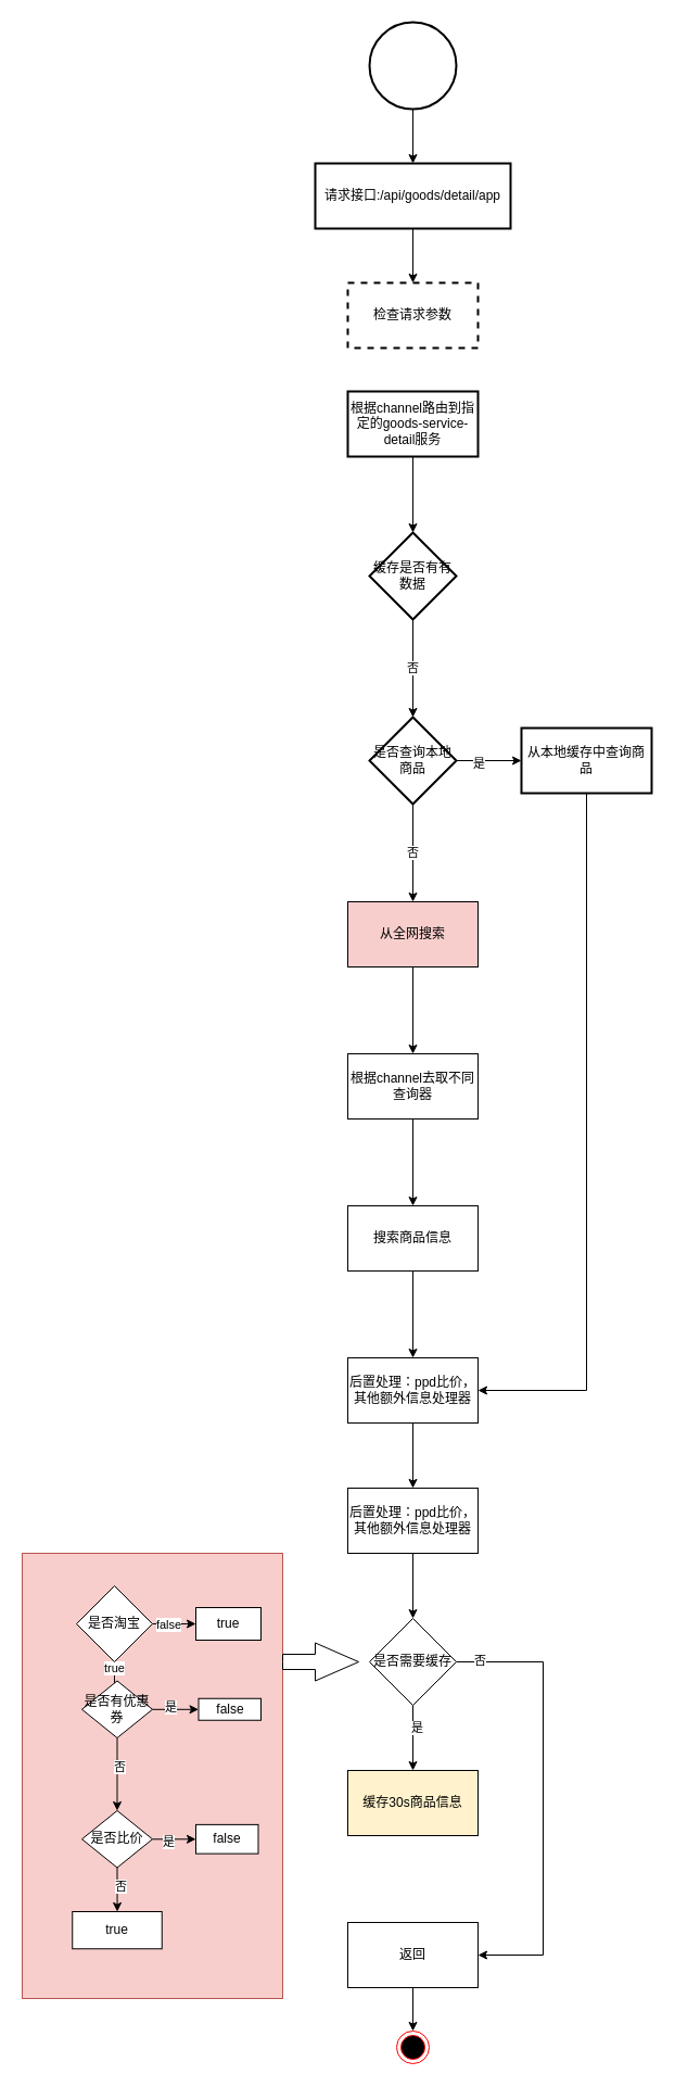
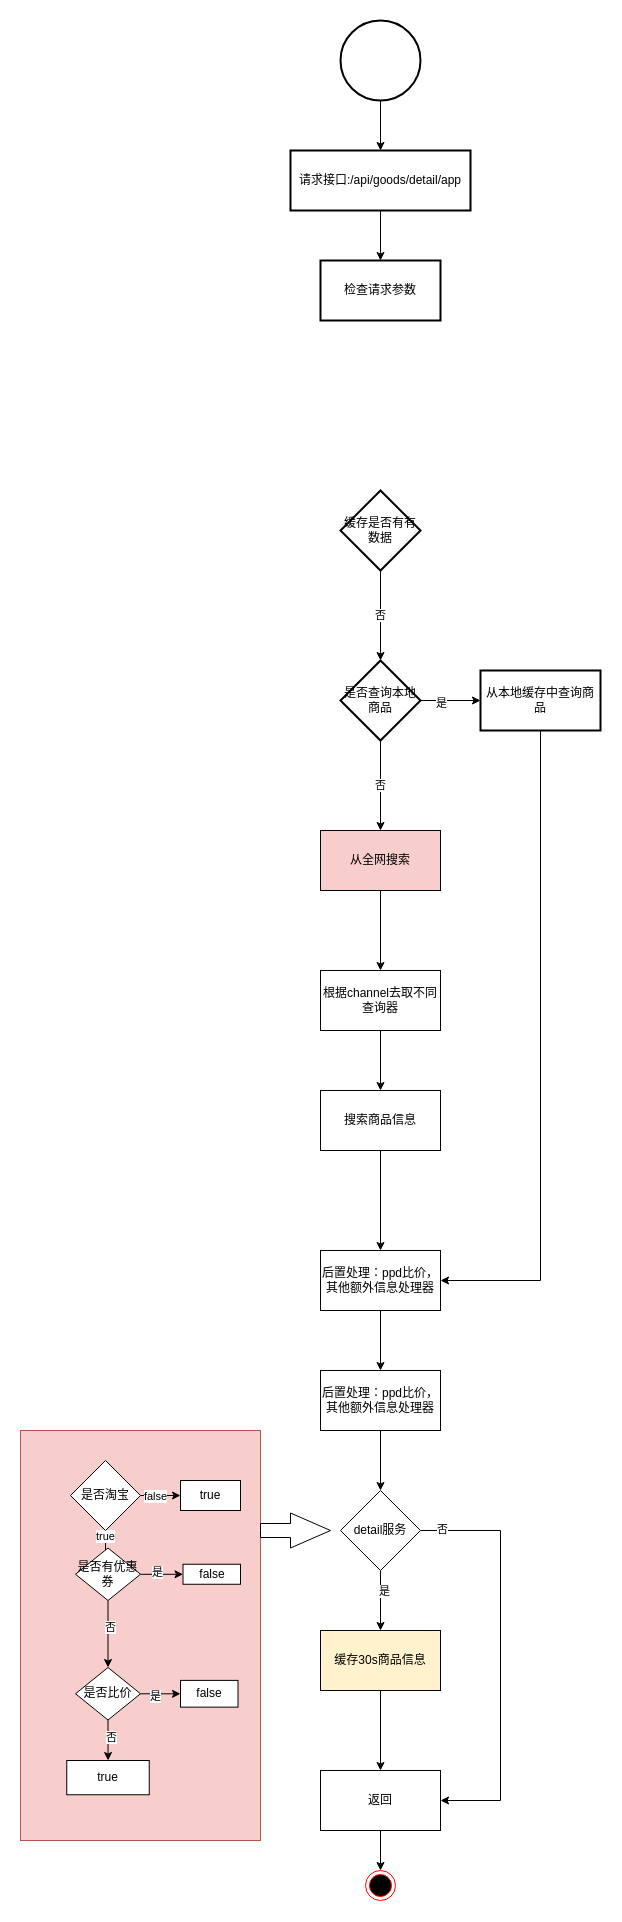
  <mxCell id="0" />
  <mxCell id="1" parent="0" />
  <mxCell id="2" value="" style="edgeStyle=orthogonalEdgeStyle;rounded=0;orthogonalLoop=1;jettySize=auto;html=1;" edge="1" parent="1" source="3" target="5"><mxGeometry relative="1" as="geometry" /></mxCell>
  <mxCell id="3" value="" style="strokeWidth=2;html=1;shape=mxgraph.flowchart.start_2;whiteSpace=wrap;" vertex="1" parent="1"><mxGeometry x="340" y="20" width="80" height="80" as="geometry" /></mxCell>
  <mxCell id="4" value="" style="edgeStyle=orthogonalEdgeStyle;rounded=0;orthogonalLoop=1;jettySize=auto;html=1;" edge="1" parent="1" source="5" target="6"><mxGeometry relative="1" as="geometry" /></mxCell>
  <mxCell id="5" value="请求接口:/api/goods/detail/app" style="whiteSpace=wrap;html=1;strokeWidth=2;" vertex="1" parent="1"><mxGeometry x="290" y="150" width="180" height="60" as="geometry" /></mxCell>
- <mxCell id="6" value="检查请求参数" style="whiteSpace=wrap;html=1;strokeWidth=2;dashed=1;" vertex="1" parent="1"><mxGeometry x="320" y="260" width="120" height="60" as="geometry" /></mxCell>
- <mxCell id="7" value="" style="edgeStyle=orthogonalEdgeStyle;rounded=0;orthogonalLoop=1;jettySize=auto;html=1;" edge="1" parent="1" source="8" target="10"><mxGeometry relative="1" as="geometry" /></mxCell>
- <mxCell id="8" value="根据channel路由到指定的goods-service-detail服务" style="whiteSpace=wrap;html=1;strokeWidth=2;" vertex="1" parent="1"><mxGeometry x="320" y="360" width="120" height="60" as="geometry" /></mxCell>
+ <mxCell id="6" value="检查请求参数" style="whiteSpace=wrap;html=1;strokeWidth=2;" vertex="1" parent="1"><mxGeometry x="320" y="260" width="120" height="60" as="geometry" /></mxCell>
  <mxCell id="9" value="否" style="edgeStyle=orthogonalEdgeStyle;rounded=0;orthogonalLoop=1;jettySize=auto;html=1;" edge="1" parent="1" source="10"><mxGeometry relative="1" as="geometry"><mxPoint x="380" y="660" as="targetPoint" /></mxGeometry></mxCell>
  <mxCell id="10" value="缓存是否有有数据" style="rhombus;whiteSpace=wrap;html=1;strokeWidth=2;" vertex="1" parent="1"><mxGeometry x="340" y="490" width="80" height="80" as="geometry" /></mxCell>
  <mxCell id="11" value="否" style="edgeStyle=orthogonalEdgeStyle;rounded=0;orthogonalLoop=1;jettySize=auto;html=1;" edge="1" parent="1" source="14"><mxGeometry relative="1" as="geometry"><mxPoint x="380" y="830" as="targetPoint" /></mxGeometry></mxCell>
  <mxCell id="12" value="" style="edgeStyle=orthogonalEdgeStyle;rounded=0;orthogonalLoop=1;jettySize=auto;html=1;" edge="1" parent="1" source="14" target="16"><mxGeometry relative="1" as="geometry" /></mxCell>
  <mxCell id="13" value="是" style="edgeLabel;html=1;align=center;verticalAlign=middle;resizable=0;points=[];" vertex="1" connectable="0" parent="12"><mxGeometry x="-0.333" y="-2" relative="1" as="geometry"><mxPoint as="offset" /></mxGeometry></mxCell>
  <mxCell id="14" value="是否查询本地商品" style="rhombus;whiteSpace=wrap;html=1;strokeWidth=2;" vertex="1" parent="1"><mxGeometry x="340" y="660" width="80" height="80" as="geometry" /></mxCell>
  <mxCell id="15" style="edgeStyle=orthogonalEdgeStyle;rounded=0;orthogonalLoop=1;jettySize=auto;html=1;exitX=0.5;exitY=1;exitDx=0;exitDy=0;entryX=1;entryY=0.5;entryDx=0;entryDy=0;" edge="1" parent="1" source="16" target="24"><mxGeometry relative="1" as="geometry" /></mxCell>
  <mxCell id="16" value="从本地缓存中查询商品" style="whiteSpace=wrap;html=1;strokeWidth=2;" vertex="1" parent="1"><mxGeometry x="480" y="670" width="120" height="60" as="geometry" /></mxCell>
  <mxCell id="17" value="" style="edgeStyle=orthogonalEdgeStyle;rounded=0;orthogonalLoop=1;jettySize=auto;html=1;" edge="1" parent="1" source="18" target="20"><mxGeometry relative="1" as="geometry" /></mxCell>
  <mxCell id="18" value="从全网搜索" style="rounded=0;whiteSpace=wrap;html=1;fillColor=#f8cecc;" vertex="1" parent="1"><mxGeometry x="320" y="830" width="120" height="60" as="geometry" /></mxCell>
  <mxCell id="19" value="" style="edgeStyle=orthogonalEdgeStyle;rounded=0;orthogonalLoop=1;jettySize=auto;html=1;" edge="1" parent="1" source="20" target="22"><mxGeometry relative="1" as="geometry" /></mxCell>
  <mxCell id="20" value="根据channel去取不同查询器" style="rounded=0;whiteSpace=wrap;html=1;" vertex="1" parent="1"><mxGeometry x="320" y="970" width="120" height="60" as="geometry" /></mxCell>
  <mxCell id="21" value="" style="edgeStyle=orthogonalEdgeStyle;rounded=0;orthogonalLoop=1;jettySize=auto;html=1;" edge="1" parent="1" source="22" target="24"><mxGeometry relative="1" as="geometry" /></mxCell>
- <mxCell id="22" value="搜索商品信息" style="rounded=0;whiteSpace=wrap;html=1;" vertex="1" parent="1"><mxGeometry x="320" y="1110" width="120" height="60" as="geometry" /></mxCell>
+ <mxCell id="22" value="搜索商品信息" style="rounded=0;whiteSpace=wrap;html=1;" vertex="1" parent="1"><mxGeometry x="320" y="1090" width="120" height="60" as="geometry" /></mxCell>
  <mxCell id="23" value="" style="edgeStyle=orthogonalEdgeStyle;rounded=0;orthogonalLoop=1;jettySize=auto;html=1;" edge="1" parent="1" source="24" target="26"><mxGeometry relative="1" as="geometry" /></mxCell>
  <mxCell id="24" value="后置处理：ppd比价，其他额外信息处理器" style="rounded=0;whiteSpace=wrap;html=1;" vertex="1" parent="1"><mxGeometry x="320" y="1250" width="120" height="60" as="geometry" /></mxCell>
  <mxCell id="25" style="edgeStyle=orthogonalEdgeStyle;rounded=0;orthogonalLoop=1;jettySize=auto;html=1;exitX=0.5;exitY=1;exitDx=0;exitDy=0;entryX=0.5;entryY=0;entryDx=0;entryDy=0;" edge="1" parent="1" source="26" target="31"><mxGeometry relative="1" as="geometry" /></mxCell>
  <mxCell id="26" value="后置处理：ppd比价，其他额外信息处理器" style="rounded=0;whiteSpace=wrap;html=1;" vertex="1" parent="1"><mxGeometry x="320" y="1370" width="120" height="60" as="geometry" /></mxCell>
  <mxCell id="27" value="" style="edgeStyle=orthogonalEdgeStyle;rounded=0;orthogonalLoop=1;jettySize=auto;html=1;" edge="1" parent="1" source="31" target="33"><mxGeometry relative="1" as="geometry" /></mxCell>
  <mxCell id="28" value="是" style="edgeLabel;html=1;align=center;verticalAlign=middle;resizable=0;points=[];" vertex="1" connectable="0" parent="27"><mxGeometry x="-0.333" y="3" relative="1" as="geometry"><mxPoint as="offset" /></mxGeometry></mxCell>
  <mxCell id="29" style="edgeStyle=orthogonalEdgeStyle;rounded=0;orthogonalLoop=1;jettySize=auto;html=1;exitX=1;exitY=0.5;exitDx=0;exitDy=0;entryX=1;entryY=0.5;entryDx=0;entryDy=0;" edge="1" parent="1" source="31" target="35"><mxGeometry relative="1" as="geometry"><Array as="points"><mxPoint x="500" y="1530" /><mxPoint x="500" y="1800" /></Array></mxGeometry></mxCell>
  <mxCell id="30" value="否" style="edgeLabel;html=1;align=center;verticalAlign=middle;resizable=0;points=[];" vertex="1" connectable="0" parent="29"><mxGeometry x="-0.897" y="2" relative="1" as="geometry"><mxPoint as="offset" /></mxGeometry></mxCell>
- <mxCell id="31" value="是否需要缓存" style="rhombus;whiteSpace=wrap;html=1;" vertex="1" parent="1"><mxGeometry x="340" y="1490" width="80" height="80" as="geometry" /></mxCell>
+ <mxCell id="31" value="detail服务" style="rhombus;whiteSpace=wrap;html=1;" vertex="1" parent="1"><mxGeometry x="340" y="1490" width="80" height="80" as="geometry" /></mxCell>
+ <mxCell id="32" value="" style="edgeStyle=orthogonalEdgeStyle;rounded=0;orthogonalLoop=1;jettySize=auto;html=1;" edge="1" parent="1" source="33" target="35"><mxGeometry relative="1" as="geometry" /></mxCell>
  <mxCell id="33" value="缓存30s商品信息" style="whiteSpace=wrap;html=1;fillColor=#fff2cc;" vertex="1" parent="1"><mxGeometry x="320" y="1630" width="120" height="60" as="geometry" /></mxCell>
  <mxCell id="34" style="edgeStyle=orthogonalEdgeStyle;rounded=0;orthogonalLoop=1;jettySize=auto;html=1;exitX=0.5;exitY=1;exitDx=0;exitDy=0;" edge="1" parent="1" source="35" target="36"><mxGeometry relative="1" as="geometry" /></mxCell>
  <mxCell id="35" value="返回" style="whiteSpace=wrap;html=1;" vertex="1" parent="1"><mxGeometry x="320" y="1770" width="120" height="60" as="geometry" /></mxCell>
  <mxCell id="36" value="" style="ellipse;html=1;shape=endState;fillColor=#000000;strokeColor=#ff0000;" vertex="1" parent="1"><mxGeometry x="365" y="1870" width="30" height="30" as="geometry" /></mxCell>
  <mxCell id="37" value="" style="rounded=0;whiteSpace=wrap;html=1;fillColor=#f8cecc;strokeColor=#b85450;" vertex="1" parent="1"><mxGeometry x="20" y="1430" width="240" height="410" as="geometry" /></mxCell>
  <mxCell id="38" value="" style="edgeStyle=orthogonalEdgeStyle;rounded=0;orthogonalLoop=1;jettySize=auto;html=1;" edge="1" parent="1" source="42" target="43"><mxGeometry relative="1" as="geometry" /></mxCell>
  <mxCell id="39" value="false" style="edgeLabel;html=1;align=center;verticalAlign=middle;resizable=0;points=[];" vertex="1" connectable="0" parent="38"><mxGeometry x="-0.28" relative="1" as="geometry"><mxPoint as="offset" /></mxGeometry></mxCell>
  <mxCell id="40" value="" style="edgeStyle=orthogonalEdgeStyle;rounded=0;orthogonalLoop=1;jettySize=auto;html=1;" edge="1" parent="1" source="42" target="49"><mxGeometry relative="1" as="geometry" /></mxCell>
  <mxCell id="41" value="true" style="edgeLabel;html=1;align=center;verticalAlign=middle;resizable=0;points=[];" vertex="1" connectable="0" parent="40"><mxGeometry x="-0.6" y="-1" relative="1" as="geometry"><mxPoint as="offset" /></mxGeometry></mxCell>
  <mxCell id="42" value="是否淘宝" style="rhombus;whiteSpace=wrap;html=1;" vertex="1" parent="1"><mxGeometry x="70" y="1460" width="70" height="70" as="geometry" /></mxCell>
  <mxCell id="43" value="true" style="whiteSpace=wrap;html=1;" vertex="1" parent="1"><mxGeometry x="180" y="1480" width="60" height="30" as="geometry" /></mxCell>
  <mxCell id="44" value="" style="html=1;shadow=0;dashed=0;align=center;verticalAlign=middle;shape=mxgraph.arrows2.arrow;dy=0.6;dx=40;notch=0;" vertex="1" parent="1"><mxGeometry x="260" y="1512.5" width="70" height="35" as="geometry" /></mxCell>
  <mxCell id="45" value="" style="edgeStyle=orthogonalEdgeStyle;rounded=0;orthogonalLoop=1;jettySize=auto;html=1;" edge="1" parent="1" source="49" target="50"><mxGeometry relative="1" as="geometry" /></mxCell>
  <mxCell id="46" value="是" style="edgeLabel;html=1;align=center;verticalAlign=middle;resizable=0;points=[];" vertex="1" connectable="0" parent="45"><mxGeometry x="-0.198" y="2" relative="1" as="geometry"><mxPoint as="offset" /></mxGeometry></mxCell>
  <mxCell id="47" value="" style="edgeStyle=orthogonalEdgeStyle;rounded=0;orthogonalLoop=1;jettySize=auto;html=1;" edge="1" parent="1" source="49" target="55"><mxGeometry relative="1" as="geometry" /></mxCell>
  <mxCell id="48" value="否" style="edgeLabel;html=1;align=center;verticalAlign=middle;resizable=0;points=[];" vertex="1" connectable="0" parent="47"><mxGeometry x="-0.225" y="2" relative="1" as="geometry"><mxPoint as="offset" /></mxGeometry></mxCell>
  <mxCell id="49" value="是否有优惠券" style="rhombus;whiteSpace=wrap;html=1;" vertex="1" parent="1"><mxGeometry x="75" y="1547.5" width="65" height="52.5" as="geometry" /></mxCell>
  <mxCell id="50" value="false" style="whiteSpace=wrap;html=1;" vertex="1" parent="1"><mxGeometry x="182.5" y="1563.75" width="57.5" height="20" as="geometry" /></mxCell>
  <mxCell id="51" value="" style="edgeStyle=orthogonalEdgeStyle;rounded=0;orthogonalLoop=1;jettySize=auto;html=1;" edge="1" parent="1" source="55" target="56"><mxGeometry relative="1" as="geometry" /></mxCell>
  <mxCell id="52" value="是" style="edgeLabel;html=1;align=center;verticalAlign=middle;resizable=0;points=[];" vertex="1" connectable="0" parent="51"><mxGeometry x="-0.248" y="-2" relative="1" as="geometry"><mxPoint as="offset" /></mxGeometry></mxCell>
  <mxCell id="53" value="" style="edgeStyle=orthogonalEdgeStyle;rounded=0;orthogonalLoop=1;jettySize=auto;html=1;" edge="1" parent="1" source="55" target="57"><mxGeometry relative="1" as="geometry" /></mxCell>
  <mxCell id="54" value="否" style="edgeLabel;html=1;align=center;verticalAlign=middle;resizable=0;points=[];" vertex="1" connectable="0" parent="53"><mxGeometry x="-0.138" y="3" relative="1" as="geometry"><mxPoint as="offset" /></mxGeometry></mxCell>
  <mxCell id="55" value="是否比价" style="rhombus;whiteSpace=wrap;html=1;" vertex="1" parent="1"><mxGeometry x="75" y="1667" width="65" height="52.5" as="geometry" /></mxCell>
  <mxCell id="56" value="false" style="whiteSpace=wrap;html=1;" vertex="1" parent="1"><mxGeometry x="180" y="1679.88" width="57.5" height="26.75" as="geometry" /></mxCell>
  <mxCell id="57" value="true" style="whiteSpace=wrap;html=1;" vertex="1" parent="1"><mxGeometry x="66.25" y="1760" width="82.5" height="34.25" as="geometry" /></mxCell>
